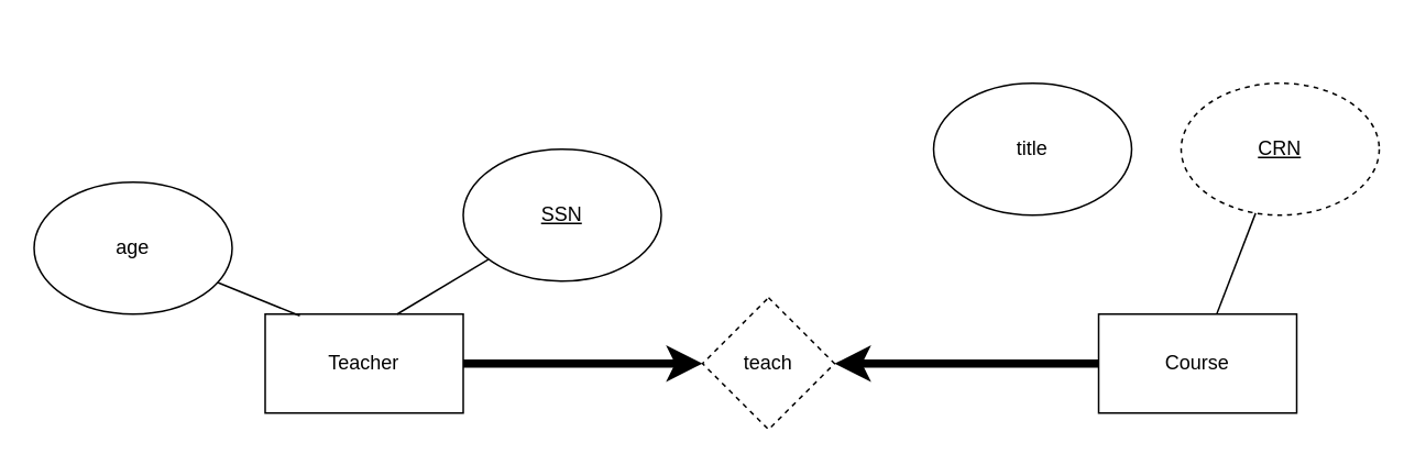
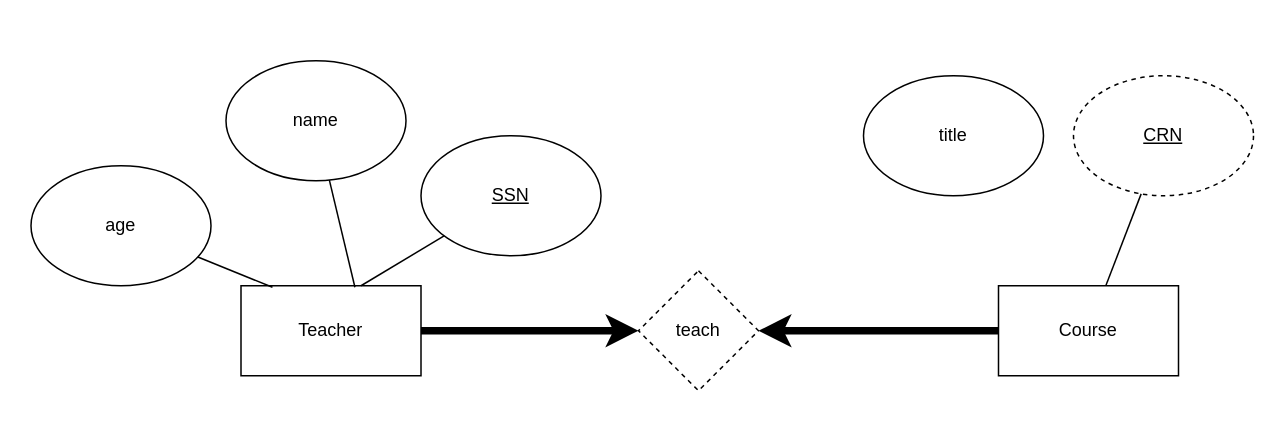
  <mxCell id="0" />
  <mxCell id="1" parent="0" />
  <mxCell id="2" value="teach" style="rhombus;whiteSpace=wrap;html=1;dashed=1;" vertex="1" parent="1"><mxGeometry x="425" y="180" width="80" height="80" as="geometry" /></mxCell>
  <mxCell id="3" value="" style="group" connectable="0" vertex="1" parent="1"><mxGeometry x="20" y="20" width="380" height="230" as="geometry" /></mxCell>
  <mxCell id="4" value="Teacher" style="rounded=0;whiteSpace=wrap;html=1;" vertex="1" parent="3"><mxGeometry x="140" y="170" width="120" height="60" as="geometry" /></mxCell>
  <mxCell id="5" value="age" style="ellipse;whiteSpace=wrap;html=1;" vertex="1" parent="3"><mxGeometry y="90" width="120" height="80" as="geometry" /></mxCell>
  <mxCell id="6" value="&lt;u&gt;SSN&lt;/u&gt;" style="ellipse;whiteSpace=wrap;html=1;" vertex="1" parent="3"><mxGeometry x="260" y="70" width="120" height="80" as="geometry" /></mxCell>
+ <mxCell id="7" value="name" style="ellipse;whiteSpace=wrap;html=1;" vertex="1" parent="3"><mxGeometry x="130" y="20" width="120" height="80" as="geometry" /></mxCell>
  <mxCell id="8" value="" style="endArrow=none;html=1;rounded=0;" edge="1" parent="3" target="6"><mxGeometry width="50" height="50" relative="1" as="geometry"><mxPoint x="220" y="170" as="sourcePoint" /><mxPoint x="270" y="120" as="targetPoint" /></mxGeometry></mxCell>
+ <mxCell id="9" value="" style="endArrow=none;html=1;rounded=0;exitX=0.633;exitY=0.017;exitDx=0;exitDy=0;exitPerimeter=0;" edge="1" parent="3" source="4" target="7"><mxGeometry width="50" height="50" relative="1" as="geometry"><mxPoint x="200" y="150" as="sourcePoint" /><mxPoint x="250" y="100" as="targetPoint" /></mxGeometry></mxCell>
  <mxCell id="10" value="" style="endArrow=none;html=1;rounded=0;exitX=0.175;exitY=0.017;exitDx=0;exitDy=0;exitPerimeter=0;" edge="1" parent="3" source="4" target="5"><mxGeometry width="50" height="50" relative="1" as="geometry"><mxPoint x="240" as="sourcePoint" /><mxPoint x="290" y="-50" as="targetPoint" /></mxGeometry></mxCell>
  <mxCell id="11" value="" style="endArrow=classic;html=1;rounded=0;strokeWidth=5;" edge="1" parent="1" source="13" target="2"><mxGeometry width="50" height="50" relative="1" as="geometry"><mxPoint x="717" y="270" as="sourcePoint" /><mxPoint x="537" y="412" as="targetPoint" /></mxGeometry></mxCell>
  <mxCell id="12" value="&lt;div&gt;&lt;u&gt;CRN&lt;/u&gt;&lt;/div&gt;" style="ellipse;whiteSpace=wrap;html=1;dashed=1;" vertex="1" parent="1"><mxGeometry x="715" y="50" width="120" height="80" as="geometry" /></mxCell>
  <mxCell id="13" value="&lt;div&gt;Course&lt;/div&gt;" style="rounded=0;whiteSpace=wrap;html=1;" vertex="1" parent="1"><mxGeometry x="665" y="190" width="120" height="60" as="geometry" /></mxCell>
- <mxCell id="14" value="&lt;div&gt;title&lt;/div&gt;" style="ellipse;whiteSpace=wrap;html=1;" vertex="1" parent="1"><mxGeometry x="565" y="50" width="120" height="80" as="geometry" /></mxCell>
+ <mxCell id="14" value="&lt;div&gt;title&lt;/div&gt;" style="ellipse;whiteSpace=wrap;html=1;" vertex="1" parent="1"><mxGeometry x="575" y="50" width="120" height="80" as="geometry" /></mxCell>
  <mxCell id="15" value="" style="endArrow=none;html=1;rounded=0;" edge="1" parent="1" source="13" target="12"><mxGeometry width="50" height="50" relative="1" as="geometry"><mxPoint x="685" y="200" as="sourcePoint" /><mxPoint x="735" y="150" as="targetPoint" /></mxGeometry></mxCell>
  <mxCell id="16" value="" style="endArrow=classic;html=1;rounded=0;strokeWidth=5;" edge="1" parent="1" source="4" target="2"><mxGeometry width="50" height="50" relative="1" as="geometry"><mxPoint x="335" y="310" as="sourcePoint" /><mxPoint x="385" y="260" as="targetPoint" /></mxGeometry></mxCell>
